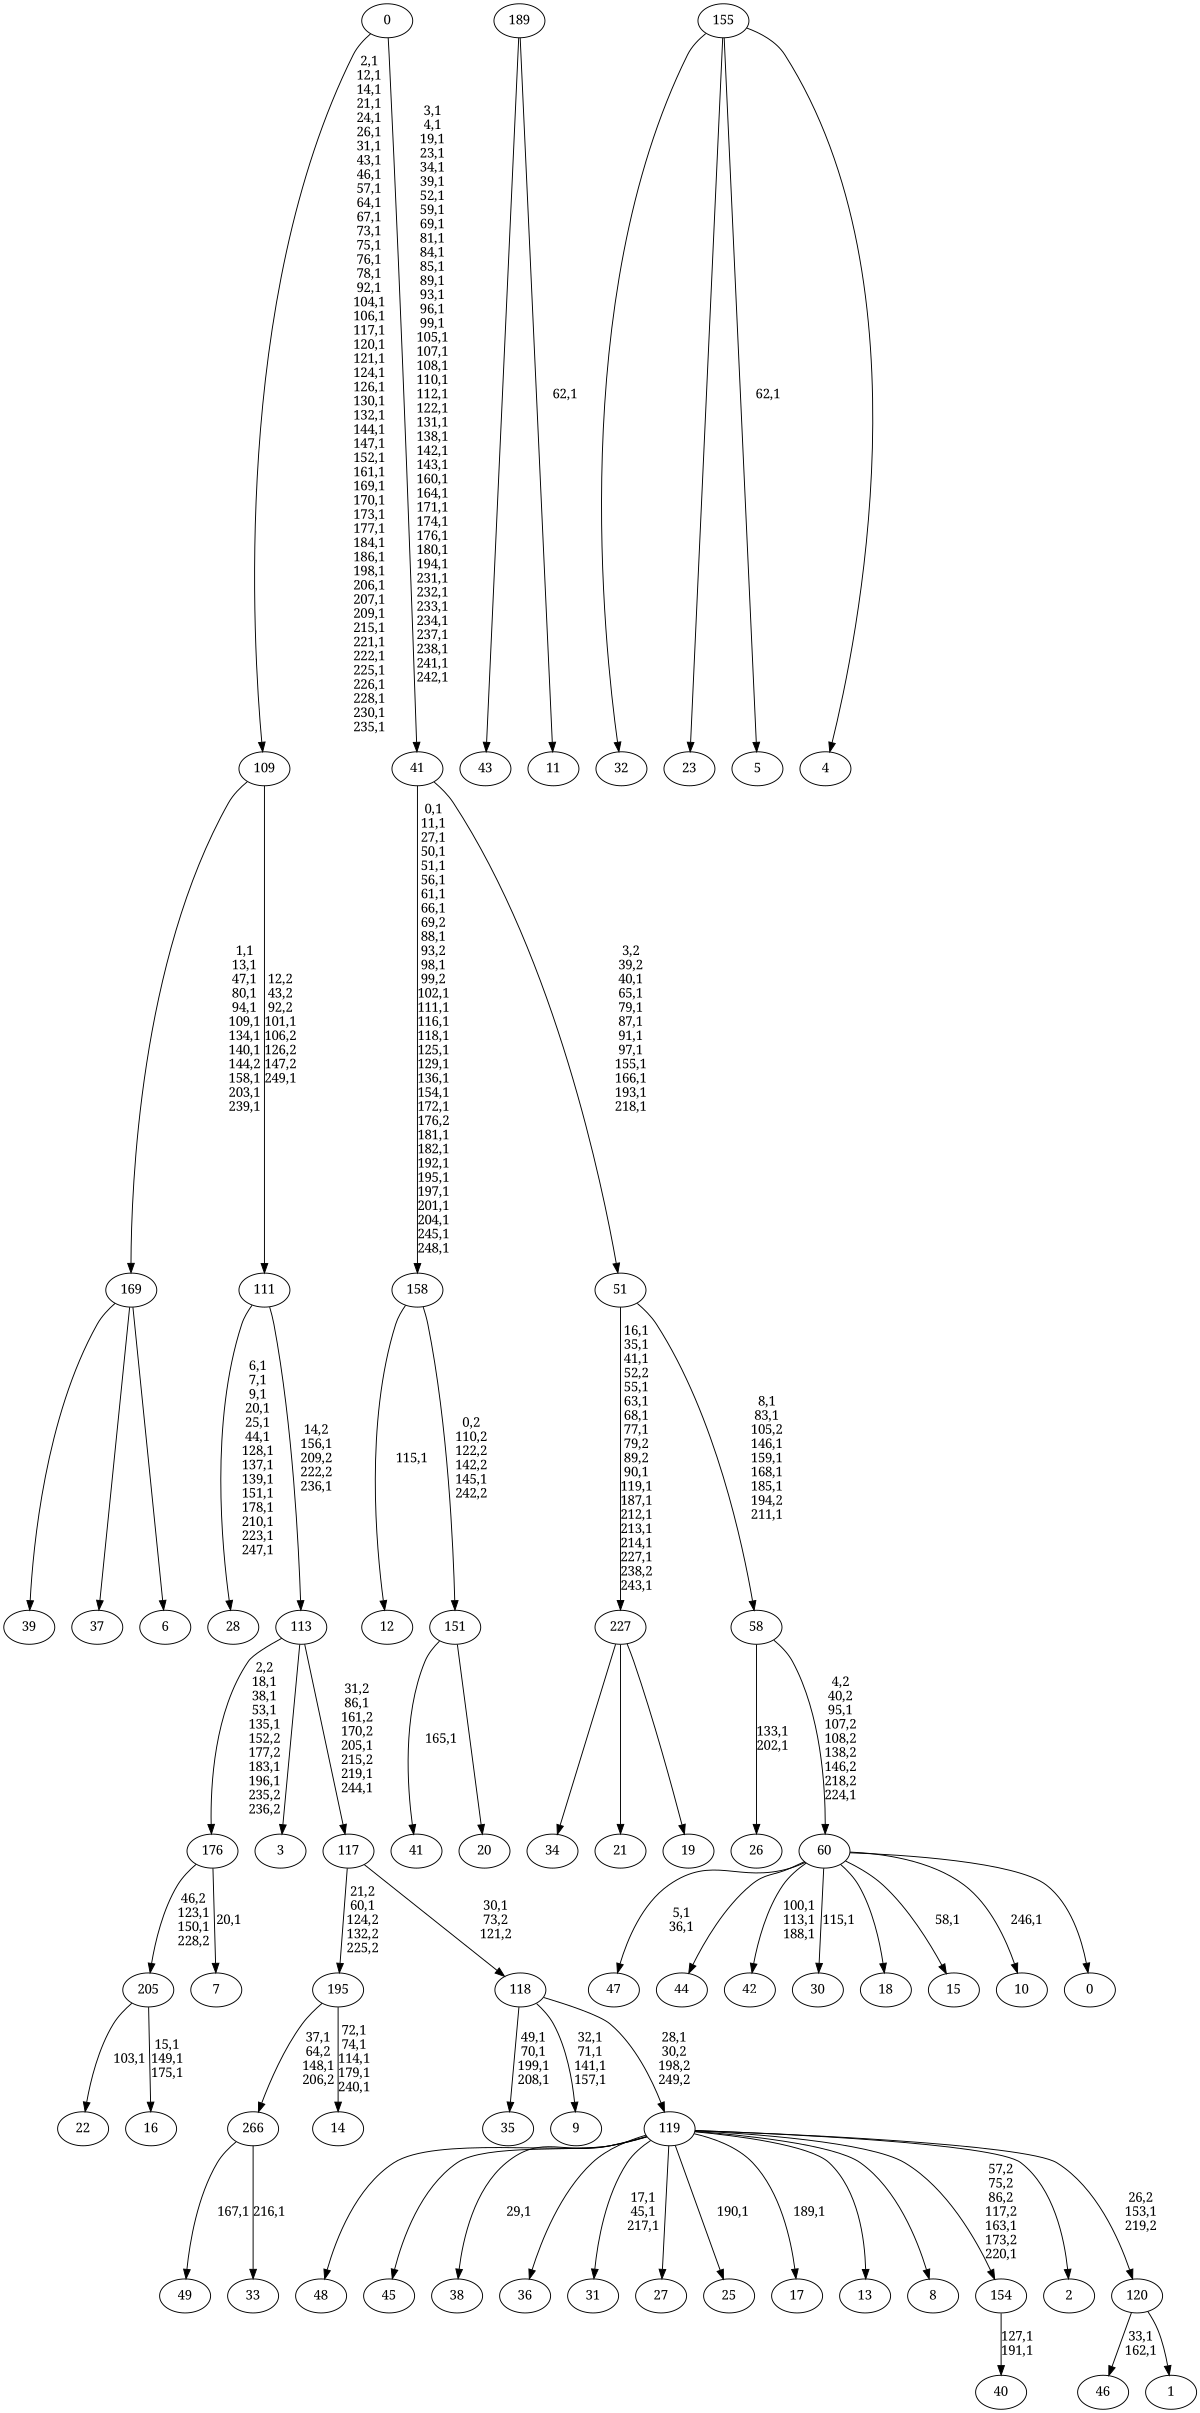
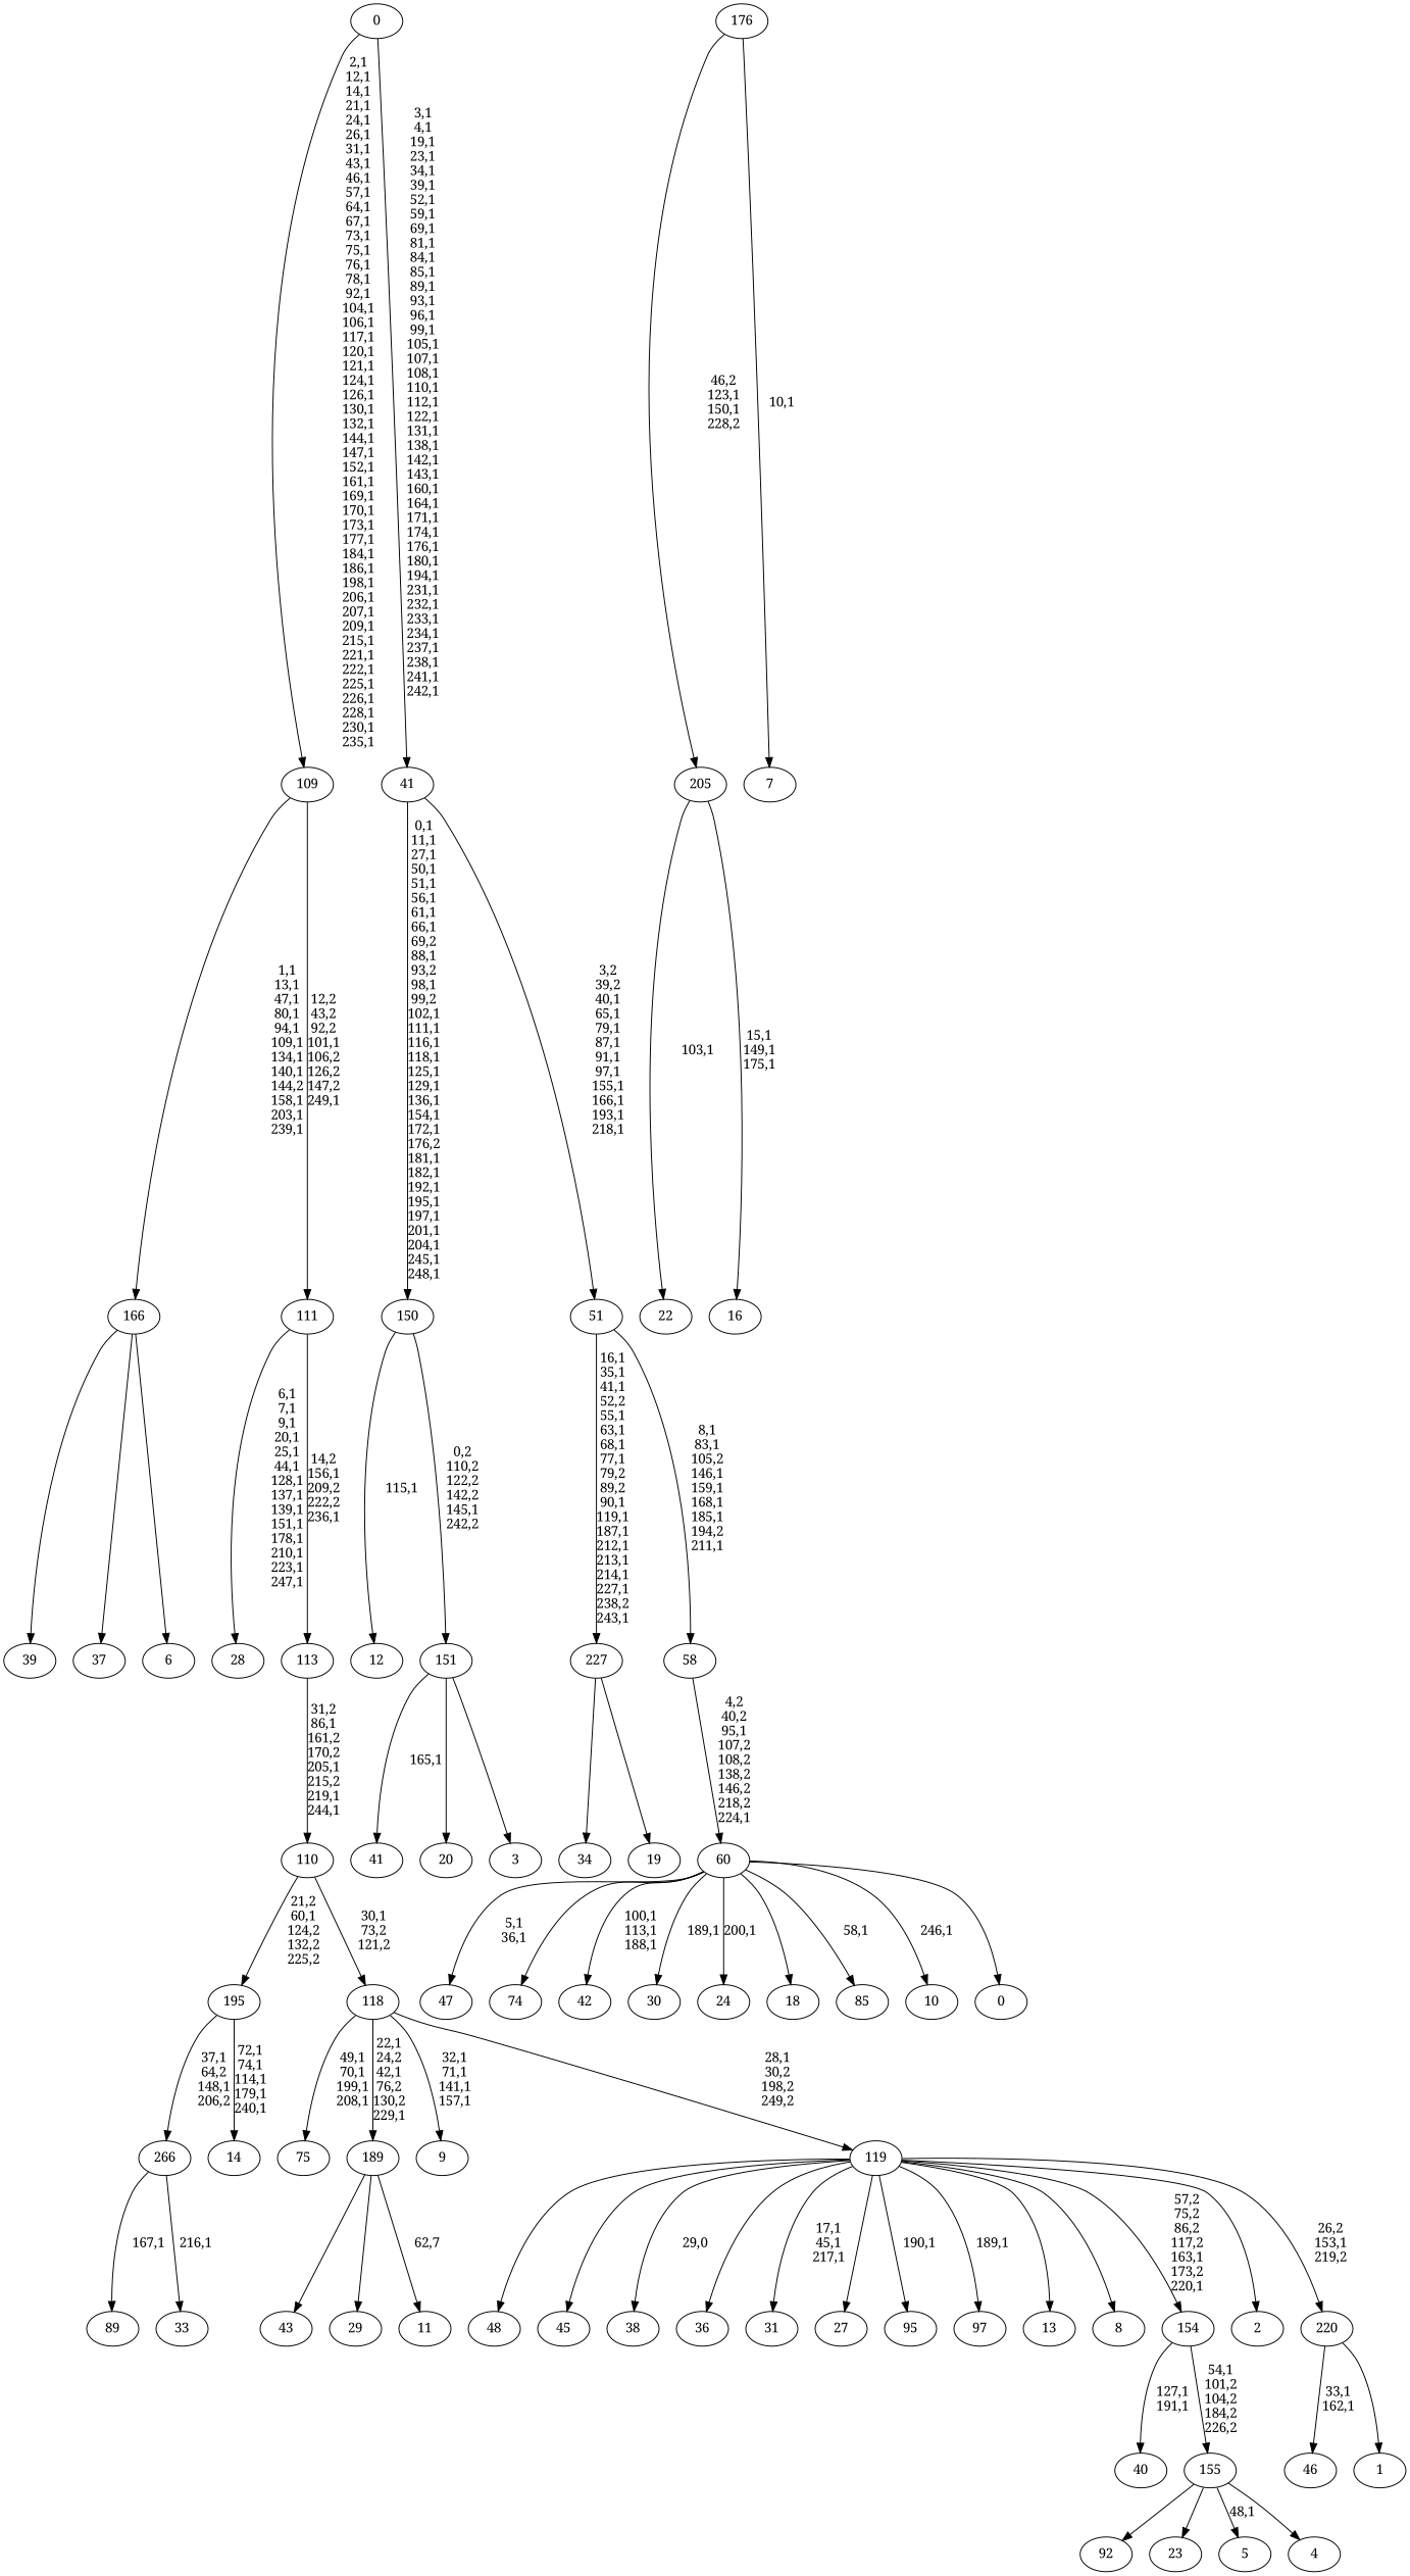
  digraph {
    fontname="Noto Serif"
    node [fontname="Noto Serif"]
    edge [fontname="Noto Serif"]
-   n1 [label=49]
+   n1 [label=89]
    n2 [label=48]
    n3 [label=47]
    n4 [label=46]
    n5 [label=45]
-   n6 [label=44]
+   n6 [label=74]
    n7 [label=43]
    n8 [label=42]
    n9 [label=41]
    n10 [label=40]
    n11 [label=39]
    n12 [label=38]
    n13 [label=37]
    n14 [label=36]
-   n15 [label=35]
+   n15 [label=75]
    n16 [label=34]
    n17 [label=33]
    266
-   n19 [label=32]
+   n19 [label=92]
    n20 [label=31]
    n21 [label=30]
+   n22 [label=29]
    n23 [label=28]
    n24 [label=27]
-   n25 [label=26]
-   n26 [label=25]
+   n26 [label=95]
+   n27 [label=24]
    n28 [label=23]
    n29 [label=22]
-   n30 [label=21]
    n31 [label=20]
    n32 [label=19]
    227
    n34 [label=18]
-   n35 [label=17]
+   n35 [label=97]
    n36 [label=16]
    205
-   n38 [label=15]
+   n38 [label=85]
    n39 [label=14]
    195
    n41 [label=13]
    n42 [label=12]
    n43 [label=11]
    189
    n45 [label=10]
    n46 [label=9]
    n47 [label=8]
    n48 [label=7]
    176
    n50 [label=6]
-   169
+   169 [label=166]
    n52 [label=5]
    n53 [label=4]
    155
    154
    n56 [label=3]
    151
-   150 [label=158]
+   150
    n59 [label=2]
    n60 [label=1]
-   120
+   120 [label=220]
    119
    118
-   117
+   117 [label=110]
    113
    111
    109
    n68 [label=0]
    60
    58
    51
    41
    0
    266 -> n1 [label="167,1"]
    266 -> n17 [label="216,1"]
    227 -> n16
-   227 -> n30
    227 -> n32
    205 -> n29 [label="103,1"]
    205 -> n36 [label="15,1\n149,1\n175,1"]
    195 -> 266 [label="37,1\n64,2\n148,1\n206,2"]
    195 -> n39 [label="72,1\n74,1\n114,1\n179,1\n240,1"]
    189 -> n7
-   189 -> n43 [label="62,1"]
+   189 -> n22
+   189 -> n43 [label="62,7"]
    176 -> 205 [label="46,2\n123,1\n150,1\n228,2"]
-   176 -> n48 [label="20,1"]
+   176 -> n48 [label="10,1"]
    169 -> n11
    169 -> n13
    169 -> n50
    155 -> n19
    155 -> n28
-   155 -> n52 [label="62,1"]
+   155 -> n52 [label="48,1"]
    155 -> n53
    154 -> n10 [label="127,1\n191,1"]
+   154 -> 155 [label="54,1\n101,2\n104,2\n184,2\n226,2"]
    151 -> n9 [label="165,1"]
    151 -> n31
-   113 -> n56
+   151 -> n56
    150 -> n42 [label="115,1"]
    150 -> 151 [label="0,2\n110,2\n122,2\n142,2\n145,1\n242,2"]
    120 -> n4 [label="33,1\n162,1"]
    120 -> n60
    119 -> n2
    119 -> n5
-   119 -> n12 [label="29,1"]
+   119 -> n12 [label="29,0"]
    119 -> n14
    119 -> n20 [label="17,1\n45,1\n217,1"]
    119 -> n24
    119 -> n26 [label="190,1"]
    119 -> n35 [label="189,1"]
    119 -> n41
    119 -> n47
    119 -> 154 [label="57,2\n75,2\n86,2\n117,2\n163,1\n173,2\n220,1"]
    119 -> n59
    119 -> 120 [label="26,2\n153,1\n219,2"]
    118 -> n15 [label="49,1\n70,1\n199,1\n208,1"]
+   118 -> 189 [label="22,1\n24,2\n42,1\n76,2\n130,2\n229,1"]
    118 -> n46 [label="32,1\n71,1\n141,1\n157,1"]
    118 -> 119 [label="28,1\n30,2\n198,2\n249,2"]
    117 -> 195 [label="21,2\n60,1\n124,2\n132,2\n225,2"]
    117 -> 118 [label="30,1\n73,2\n121,2"]
-   113 -> 176 [label="2,2\n18,1\n38,1\n53,1\n135,1\n152,2\n177,2\n183,1\n196,1\n235,2\n236,2"]
    113 -> 117 [label="31,2\n86,1\n161,2\n170,2\n205,1\n215,2\n219,1\n244,1"]
    111 -> n23 [label="6,1\n7,1\n9,1\n20,1\n25,1\n44,1\n128,1\n137,1\n139,1\n151,1\n178,1\n210,1\n223,1\n247,1"]
    111 -> 113 [label="14,2\n156,1\n209,2\n222,2\n236,1"]
    109 -> 169 [label="1,1\n13,1\n47,1\n80,1\n94,1\n109,1\n134,1\n140,1\n144,2\n158,1\n203,1\n239,1"]
    109 -> 111 [label="12,2\n43,2\n92,2\n101,1\n106,2\n126,2\n147,2\n249,1"]
    60 -> n3 [label="5,1\n36,1"]
    60 -> n6
    60 -> n8 [label="100,1\n113,1\n188,1"]
-   60 -> n21 [label="115,1"]
+   60 -> n21 [label="189,1"]
+   60 -> n27 [label="200,1"]
    60 -> n34
    60 -> n38 [label="58,1"]
    60 -> n45 [label="246,1"]
    60 -> n68
-   58 -> n25 [label="133,1\n202,1"]
    58 -> 60 [label="4,2\n40,2\n95,1\n107,2\n108,2\n138,2\n146,2\n218,2\n224,1"]
    51 -> 227 [label="16,1\n35,1\n41,1\n52,2\n55,1\n63,1\n68,1\n77,1\n79,2\n89,2\n90,1\n119,1\n187,1\n212,1\n213,1\n214,1\n227,1\n238,2\n243,1"]
    51 -> 58 [label="8,1\n83,1\n105,2\n146,1\n159,1\n168,1\n185,1\n194,2\n211,1"]
    41 -> 150 [label="0,1\n11,1\n27,1\n50,1\n51,1\n56,1\n61,1\n66,1\n69,2\n88,1\n93,2\n98,1\n99,2\n102,1\n111,1\n116,1\n118,1\n125,1\n129,1\n136,1\n154,1\n172,1\n176,2\n181,1\n182,1\n192,1\n195,1\n197,1\n201,1\n204,1\n245,1\n248,1"]
    41 -> 51 [label="3,2\n39,2\n40,1\n65,1\n79,1\n87,1\n91,1\n97,1\n155,1\n166,1\n193,1\n218,1"]
    0 -> 109 [label="2,1\n12,1\n14,1\n21,1\n24,1\n26,1\n31,1\n43,1\n46,1\n57,1\n64,1\n67,1\n73,1\n75,1\n76,1\n78,1\n92,1\n104,1\n106,1\n117,1\n120,1\n121,1\n124,1\n126,1\n130,1\n132,1\n144,1\n147,1\n152,1\n161,1\n169,1\n170,1\n173,1\n177,1\n184,1\n186,1\n198,1\n206,1\n207,1\n209,1\n215,1\n221,1\n222,1\n225,1\n226,1\n228,1\n230,1\n235,1"]
    0 -> 41 [label="3,1\n4,1\n19,1\n23,1\n34,1\n39,1\n52,1\n59,1\n69,1\n81,1\n84,1\n85,1\n89,1\n93,1\n96,1\n99,1\n105,1\n107,1\n108,1\n110,1\n112,1\n122,1\n131,1\n138,1\n142,1\n143,1\n160,1\n164,1\n171,1\n174,1\n176,1\n180,1\n194,1\n231,1\n232,1\n233,1\n234,1\n237,1\n238,1\n241,1\n242,1"]
  }
